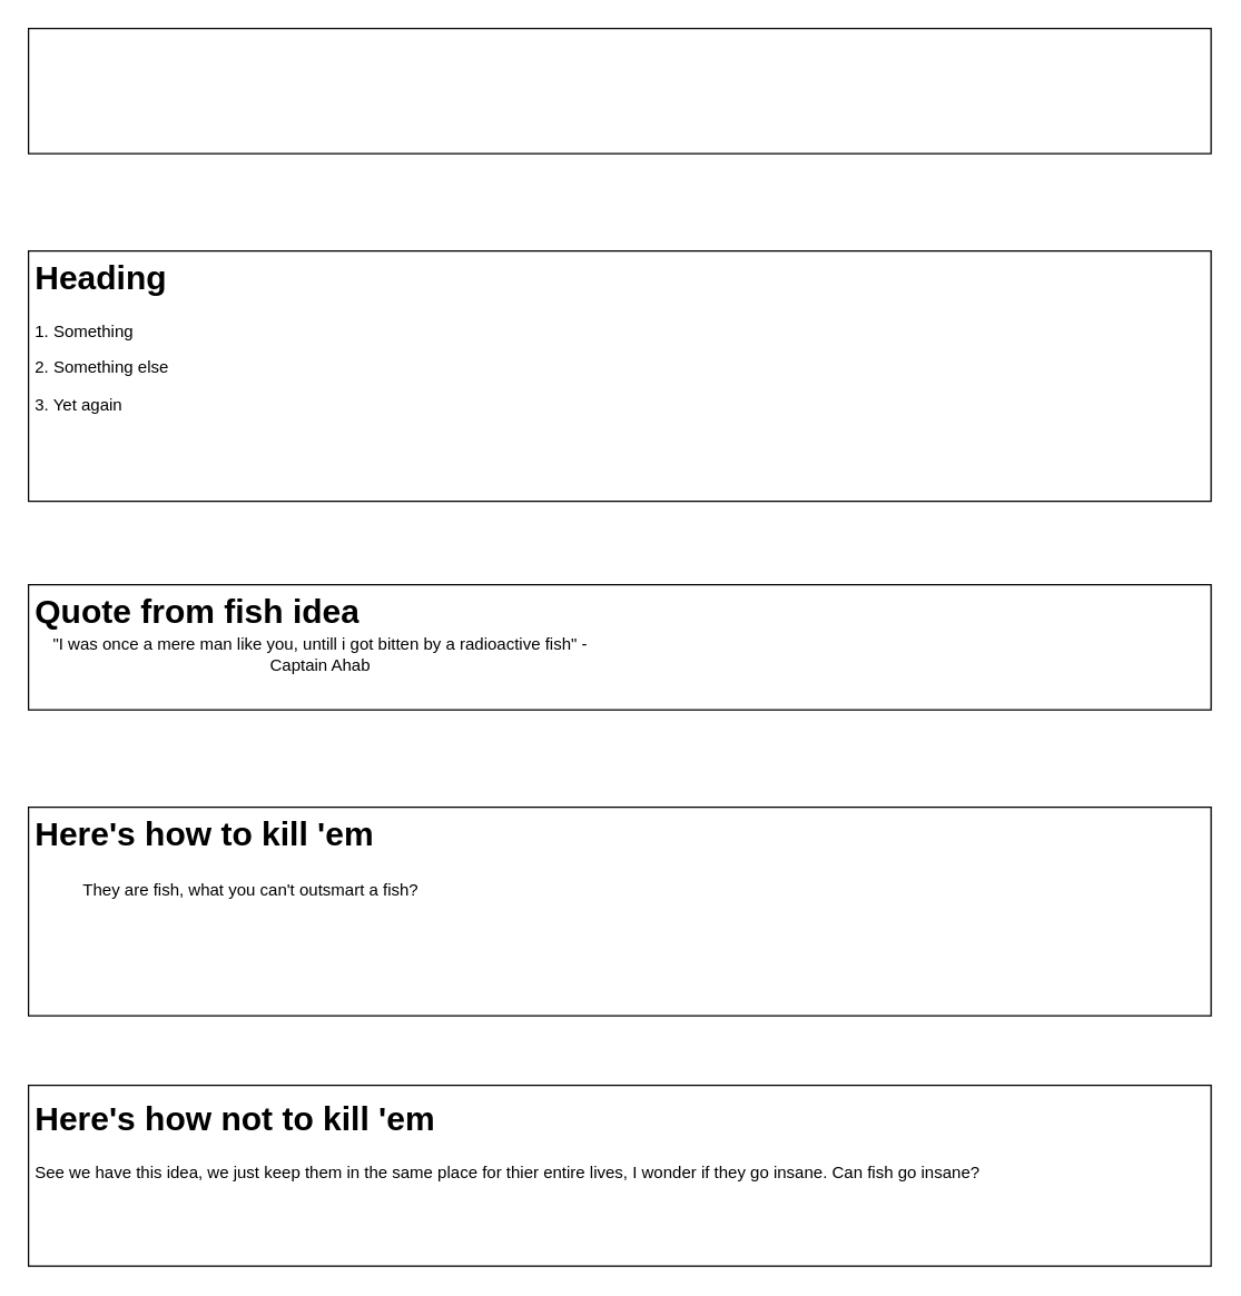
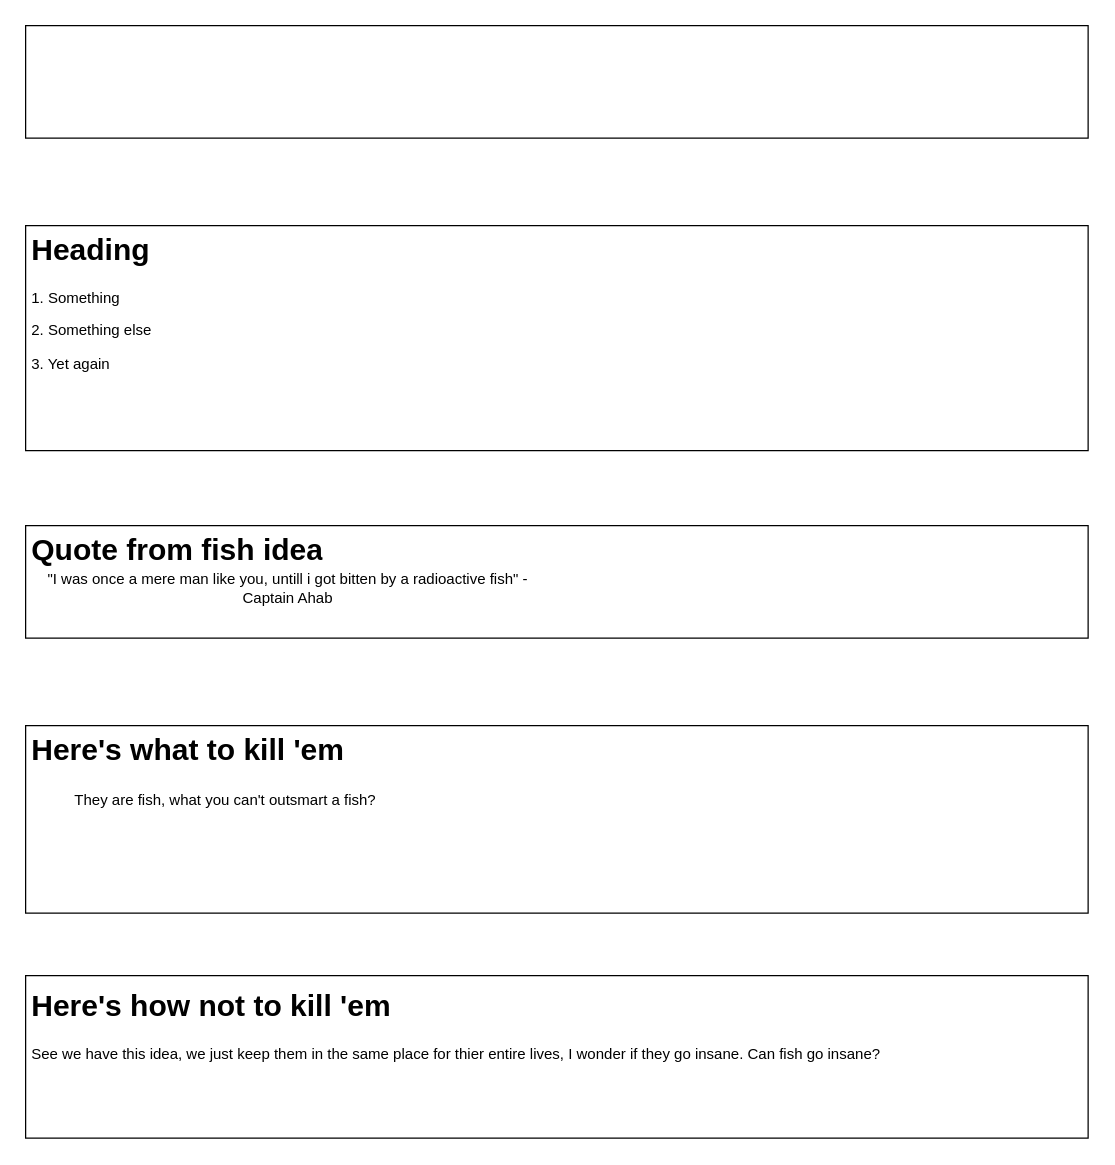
  <mxCell id="0" />
  <mxCell id="1" parent="0" />
  <mxCell id="2" value="" style="rounded=0;whiteSpace=wrap;html=1;" parent="1" vertex="1"><mxGeometry width="850" height="90" as="geometry" x="20" y="20" /></mxCell>
  <mxCell id="3" value="" style="rounded=0;whiteSpace=wrap;html=1;" parent="1" vertex="1"><mxGeometry y="180" width="850" height="180" as="geometry" x="20" /></mxCell>
  <mxCell id="4" value="&lt;h1&gt;Heading&lt;/h1&gt;&lt;p&gt;1. Something&lt;/p&gt;&lt;p&gt;2. Something else&lt;/p&gt;&lt;p&gt;3. Yet again&lt;/p&gt;&lt;p&gt;4. BeepBoop&amp;nbsp;&lt;/p&gt;" style="text;html=1;spacing=5;spacingTop=-20;whiteSpace=wrap;overflow=hidden;rounded=0;" parent="1" vertex="1"><mxGeometry y="180" width="190" height="120" as="geometry" x="20" /></mxCell>
  <mxCell id="5" value="" style="rounded=0;whiteSpace=wrap;html=1;" parent="1" vertex="1"><mxGeometry y="420" width="850" height="90" as="geometry" x="20" /></mxCell>
  <mxCell id="6" value="&lt;h1&gt;Quote from fish idea&lt;/h1&gt;" style="text;html=1;spacing=5;spacingTop=-20;whiteSpace=wrap;overflow=hidden;rounded=0;direction=west;" parent="1" vertex="1"><mxGeometry y="420" width="850" height="120" as="geometry" x="20" /></mxCell>
  <mxCell id="7" value="" style="rounded=0;whiteSpace=wrap;html=1;" parent="1" vertex="1"><mxGeometry y="580" width="850" height="150" as="geometry" x="20" /></mxCell>
- <mxCell id="8" value="&lt;h1&gt;Here's how to kill 'em&lt;/h1&gt;" style="text;html=1;spacing=5;spacingTop=-20;whiteSpace=wrap;overflow=hidden;rounded=0;" parent="1" vertex="1"><mxGeometry y="580" width="660" height="120" as="geometry" x="20" /></mxCell>
+ <mxCell id="8" value="&lt;h1&gt;Here's what to kill 'em&lt;/h1&gt;" style="text;html=1;spacing=5;spacingTop=-20;whiteSpace=wrap;overflow=hidden;rounded=0;" parent="1" vertex="1"><mxGeometry y="580" width="660" height="120" as="geometry" x="20" /></mxCell>
  <mxCell id="9" value="They are fish, what you can't outsmart a fish?" style="text;html=1;align=center;verticalAlign=middle;whiteSpace=wrap;rounded=0;" parent="1" vertex="1"><mxGeometry x="40" y="625" width="280" height="30" as="geometry" /></mxCell>
  <mxCell id="10" value="" style="rounded=0;whiteSpace=wrap;html=1;" parent="1" vertex="1"><mxGeometry y="780" width="850" height="130" as="geometry" x="20" /></mxCell>
  <mxCell id="11" value="&lt;h1&gt;Here's how not to kill 'em&lt;/h1&gt;&lt;div&gt;See we have this idea, we just keep them in the same place for thier entire lives, I wonder if they go insane. Can fish go insane?&lt;/div&gt;" style="text;html=1;spacing=5;spacingTop=-20;whiteSpace=wrap;overflow=hidden;rounded=0;" parent="1" vertex="1"><mxGeometry y="785" width="850" height="120" as="geometry" x="20" /></mxCell>
  <mxCell id="12" value="&quot;I was once a mere man like you, untill i got bitten by a radioactive fish&quot; - Captain Ahab" style="text;html=1;align=center;verticalAlign=middle;whiteSpace=wrap;rounded=0;" parent="1" vertex="1"><mxGeometry y="450" width="420" height="40" as="geometry" x="20" /></mxCell>
